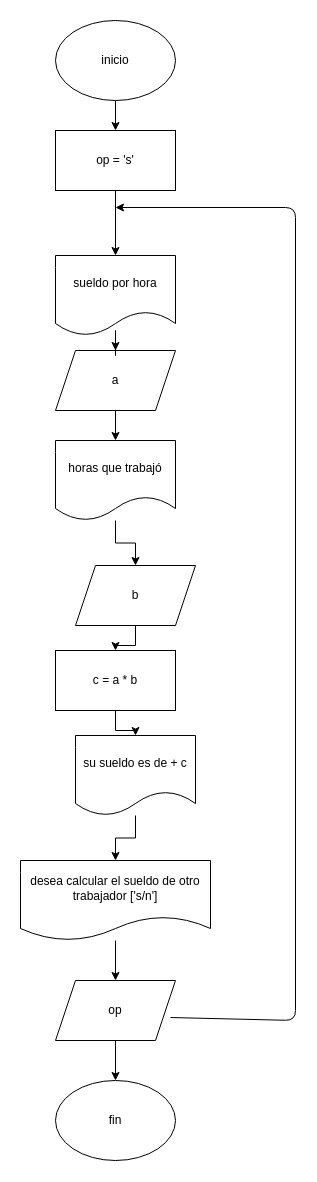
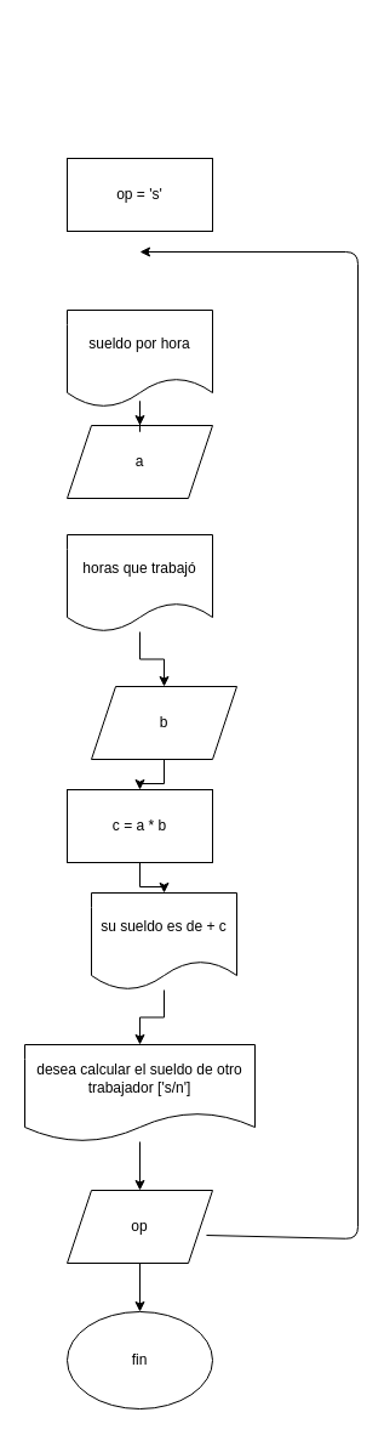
  <mxCell id="0" />
  <mxCell id="1" parent="0" />
- <mxCell id="2" value="" style="edgeStyle=orthogonalEdgeStyle;rounded=0;orthogonalLoop=1;jettySize=auto;html=1;" edge="1" parent="1" source="3" target="5"><mxGeometry relative="1" as="geometry" /></mxCell>
- <mxCell id="3" value="inicio" style="ellipse;whiteSpace=wrap;html=1;" vertex="1" parent="1"><mxGeometry x="55" y="20" width="120" height="80" as="geometry" /></mxCell>
- <mxCell id="4" value="" style="edgeStyle=orthogonalEdgeStyle;rounded=0;orthogonalLoop=1;jettySize=auto;html=1;entryX=0.5;entryY=0;entryDx=0;entryDy=0;" edge="1" parent="1" source="5" target="9"><mxGeometry relative="1" as="geometry"><mxPoint x="115" y="250" as="targetPoint" /></mxGeometry></mxCell>
  <mxCell id="5" value="op = 's'" style="rounded=0;whiteSpace=wrap;html=1;" vertex="1" parent="1"><mxGeometry x="55" y="130" width="120" height="60" as="geometry" /></mxCell>
- <mxCell id="6" value="" style="edgeStyle=orthogonalEdgeStyle;rounded=0;orthogonalLoop=1;jettySize=auto;html=1;" edge="1" parent="1" source="7" target="11"><mxGeometry relative="1" as="geometry" /></mxCell>
  <mxCell id="7" value="a" style="shape=parallelogram;perimeter=parallelogramPerimeter;whiteSpace=wrap;html=1;fixedSize=1;rounded=0;" vertex="1" parent="1"><mxGeometry x="55" y="350" width="120" height="60" as="geometry" /></mxCell>
  <mxCell id="8" value="" style="edgeStyle=orthogonalEdgeStyle;rounded=0;orthogonalLoop=1;jettySize=auto;html=1;" edge="1" parent="1" source="9" target="7"><mxGeometry relative="1" as="geometry" /></mxCell>
  <mxCell id="9" value="sueldo por hora" style="shape=document;whiteSpace=wrap;html=1;boundedLbl=1;" vertex="1" parent="1"><mxGeometry x="55" y="255" width="120" height="80" as="geometry" /></mxCell>
  <mxCell id="10" value="" style="edgeStyle=orthogonalEdgeStyle;rounded=0;orthogonalLoop=1;jettySize=auto;html=1;" edge="1" parent="1" source="11" target="13"><mxGeometry relative="1" as="geometry" /></mxCell>
  <mxCell id="11" value="horas que trabajó" style="shape=document;whiteSpace=wrap;html=1;boundedLbl=1;" vertex="1" parent="1"><mxGeometry x="55" y="440" width="120" height="80" as="geometry" /></mxCell>
  <mxCell id="12" value="" style="edgeStyle=orthogonalEdgeStyle;rounded=0;orthogonalLoop=1;jettySize=auto;html=1;" edge="1" parent="1" source="13" target="15"><mxGeometry relative="1" as="geometry" /></mxCell>
  <mxCell id="13" value="b" style="shape=parallelogram;perimeter=parallelogramPerimeter;whiteSpace=wrap;html=1;fixedSize=1;" vertex="1" parent="1"><mxGeometry x="75" y="565" width="120" height="60" as="geometry" /></mxCell>
  <mxCell id="14" value="" style="edgeStyle=orthogonalEdgeStyle;rounded=0;orthogonalLoop=1;jettySize=auto;html=1;" edge="1" parent="1" source="15" target="17"><mxGeometry relative="1" as="geometry" /></mxCell>
  <mxCell id="15" value="c = a * b" style="rounded=0;whiteSpace=wrap;html=1;" vertex="1" parent="1"><mxGeometry x="55" y="650" width="120" height="60" as="geometry" /></mxCell>
  <mxCell id="16" value="" style="edgeStyle=orthogonalEdgeStyle;rounded=0;orthogonalLoop=1;jettySize=auto;html=1;" edge="1" parent="1" source="17" target="19"><mxGeometry relative="1" as="geometry" /></mxCell>
  <mxCell id="17" value="su sueldo es de + c" style="shape=document;whiteSpace=wrap;html=1;boundedLbl=1;" vertex="1" parent="1"><mxGeometry x="75" y="735" width="120" height="80" as="geometry" /></mxCell>
  <mxCell id="18" value="" style="edgeStyle=orthogonalEdgeStyle;rounded=0;orthogonalLoop=1;jettySize=auto;html=1;" edge="1" parent="1" source="19" target="21"><mxGeometry relative="1" as="geometry" /></mxCell>
  <mxCell id="19" value="desea calcular el sueldo de otro trabajador ['s/n']" style="shape=document;whiteSpace=wrap;html=1;boundedLbl=1;" vertex="1" parent="1"><mxGeometry x="20" y="860" width="190" height="80" as="geometry" /></mxCell>
  <mxCell id="20" value="" style="edgeStyle=orthogonalEdgeStyle;rounded=0;orthogonalLoop=1;jettySize=auto;html=1;" edge="1" parent="1" source="21" target="23"><mxGeometry relative="1" as="geometry" /></mxCell>
  <mxCell id="21" value="op" style="shape=parallelogram;perimeter=parallelogramPerimeter;whiteSpace=wrap;html=1;fixedSize=1;" vertex="1" parent="1"><mxGeometry x="55" y="980" width="120" height="60" as="geometry" /></mxCell>
  <mxCell id="22" value="" style="endArrow=classic;html=1;exitX=0.958;exitY=0.617;exitDx=0;exitDy=0;exitPerimeter=0;" edge="1" parent="1" source="21"><mxGeometry width="50" height="50" relative="1" as="geometry"><mxPoint x="85" y="1040" as="sourcePoint" /><mxPoint x="115" y="207" as="targetPoint" /><Array as="points"><mxPoint x="295" y="1020" /><mxPoint x="295" y="207" /></Array></mxGeometry></mxCell>
  <mxCell id="23" value="fin" style="ellipse;whiteSpace=wrap;html=1;" vertex="1" parent="1"><mxGeometry x="55" y="1080" width="120" height="80" as="geometry" /></mxCell>
